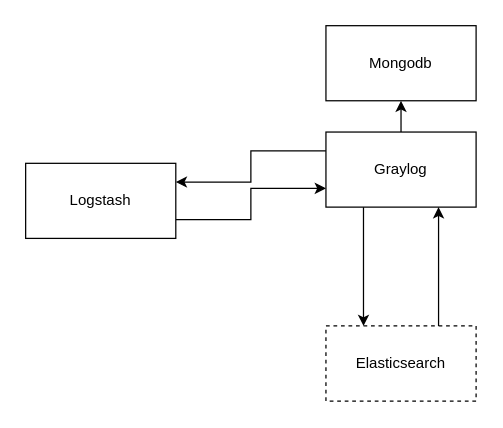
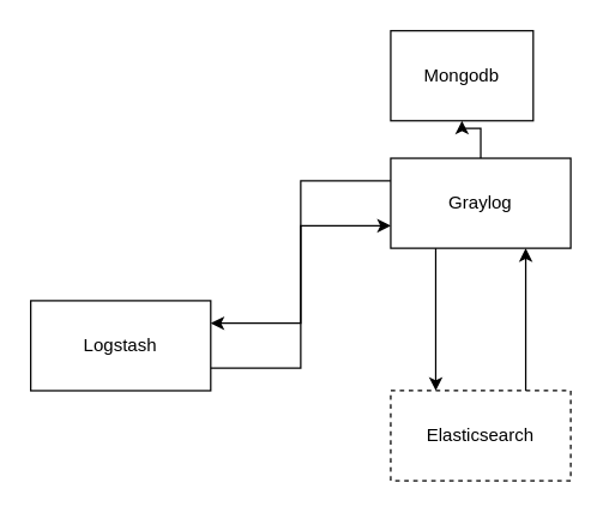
  <mxCell id="0" />
  <mxCell id="1" parent="0" />
  <mxCell id="2" style="edgeStyle=orthogonalEdgeStyle;rounded=0;orthogonalLoop=1;jettySize=auto;html=1;entryX=0;entryY=0.75;entryDx=0;entryDy=0;exitX=1;exitY=0.75;exitDx=0;exitDy=0;" parent="1" source="3" target="7" edge="1"><mxGeometry relative="1" as="geometry" /></mxCell>
- <mxCell id="3" value="Logstash" style="rounded=0;whiteSpace=wrap;html=1;" parent="1" vertex="1"><mxGeometry x="20" y="130" width="120" height="60" as="geometry" /></mxCell>
+ <mxCell id="3" value="Logstash" style="rounded=0;whiteSpace=wrap;html=1;" parent="1" vertex="1"><mxGeometry x="20" y="200" width="120" height="60" as="geometry" /></mxCell>
  <mxCell id="4" style="edgeStyle=orthogonalEdgeStyle;rounded=0;orthogonalLoop=1;jettySize=auto;html=1;exitX=0;exitY=0.25;exitDx=0;exitDy=0;entryX=1;entryY=0.25;entryDx=0;entryDy=0;" parent="1" source="7" target="3" edge="1"><mxGeometry relative="1" as="geometry" /></mxCell>
  <mxCell id="5" style="edgeStyle=orthogonalEdgeStyle;rounded=0;orthogonalLoop=1;jettySize=auto;html=1;exitX=0.5;exitY=0;exitDx=0;exitDy=0;" parent="1" source="7" target="8" edge="1"><mxGeometry relative="1" as="geometry" /></mxCell>
  <mxCell id="6" style="edgeStyle=orthogonalEdgeStyle;rounded=0;orthogonalLoop=1;jettySize=auto;html=1;exitX=0.25;exitY=1;exitDx=0;exitDy=0;entryX=0.25;entryY=0;entryDx=0;entryDy=0;" parent="1" source="7" target="10" edge="1"><mxGeometry relative="1" as="geometry" /></mxCell>
  <mxCell id="7" value="Graylog" style="rounded=0;whiteSpace=wrap;html=1;" parent="1" vertex="1"><mxGeometry x="260" y="105" width="120" height="60" as="geometry" /></mxCell>
- <mxCell id="8" value="Mongodb" style="rounded=0;whiteSpace=wrap;html=1;" parent="1" vertex="1"><mxGeometry x="260" y="20" width="120" height="60" as="geometry" /></mxCell>
+ <mxCell id="8" value="Mongodb" style="rounded=0;whiteSpace=wrap;html=1;" parent="1" vertex="1"><mxGeometry x="260" y="20" width="95" height="60" as="geometry" /></mxCell>
  <mxCell id="9" style="edgeStyle=orthogonalEdgeStyle;rounded=0;orthogonalLoop=1;jettySize=auto;html=1;exitX=0.75;exitY=0;exitDx=0;exitDy=0;entryX=0.75;entryY=1;entryDx=0;entryDy=0;" parent="1" source="10" target="7" edge="1"><mxGeometry relative="1" as="geometry" /></mxCell>
  <mxCell id="10" value="Elasticsearch" style="rounded=0;whiteSpace=wrap;html=1;dashed=1;" parent="1" vertex="1"><mxGeometry x="260" y="260" width="120" height="60" as="geometry" /></mxCell>
